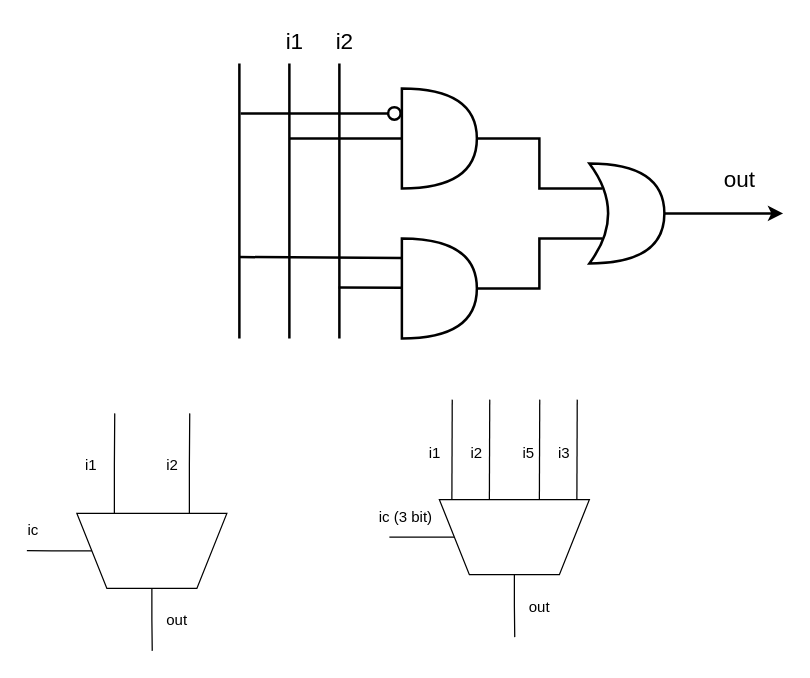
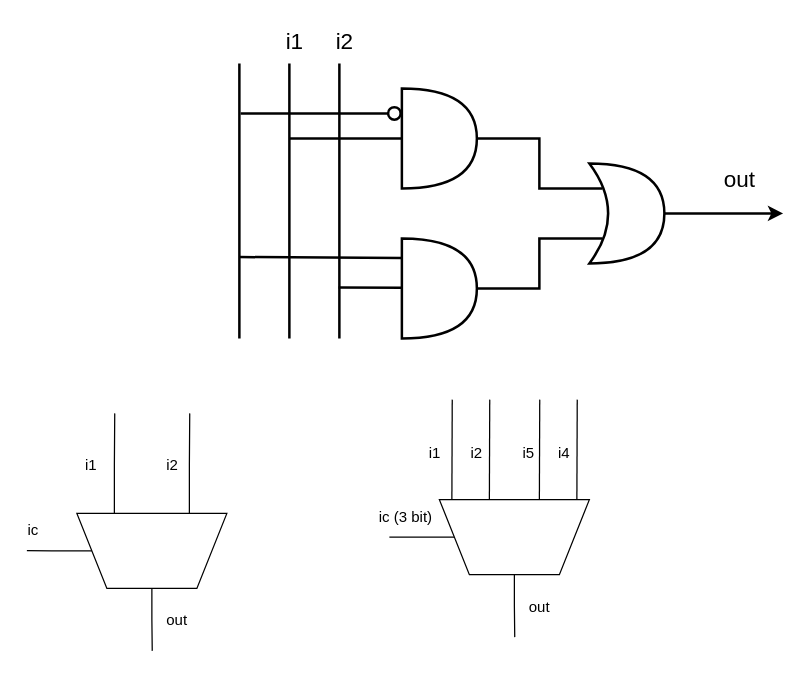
  <mxCell id="0" />
  <mxCell id="1" parent="0" />
  <mxCell id="2" style="edgeStyle=elbowEdgeStyle;rounded=0;orthogonalLoop=1;jettySize=auto;html=1;exitX=1;exitY=0.5;exitDx=0;exitDy=0;exitPerimeter=0;startArrow=none;startFill=0;endArrow=classic;endFill=1;strokeColor=#000000;strokeWidth=2;" parent="1" source="3" edge="1"><mxGeometry relative="1" as="geometry"><mxPoint x="626" y="170" as="targetPoint" /></mxGeometry></mxCell>
  <mxCell id="3" value="" style="shape=xor;whiteSpace=wrap;html=1;strokeWidth=2;" parent="1" vertex="1"><mxGeometry x="471" y="130" width="60" height="80" as="geometry" /></mxCell>
  <mxCell id="4" value="" style="shape=or;whiteSpace=wrap;html=1;strokeWidth=2;" parent="1" vertex="1"><mxGeometry x="321" y="70" width="60" height="80" as="geometry" /></mxCell>
  <mxCell id="5" value="&lt;font style=&quot;font-size: 18px&quot;&gt;i1&lt;/font&gt;" style="text;html=1;resizable=0;points=[];autosize=1;align=center;verticalAlign=top;spacingTop=-4;" parent="1" vertex="1"><mxGeometry x="220" y="20" width="30" height="20" as="geometry" /></mxCell>
  <mxCell id="6" value="&lt;font style=&quot;font-size: 18px&quot;&gt;i2&lt;/font&gt;" style="text;html=1;resizable=0;points=[];autosize=1;align=center;verticalAlign=top;spacingTop=-4;" parent="1" vertex="1"><mxGeometry x="260" y="20" width="30" height="20" as="geometry" /></mxCell>
  <mxCell id="7" value="" style="line;strokeWidth=2;direction=south;html=1;" parent="1" vertex="1"><mxGeometry x="186" y="50" width="10" height="220" as="geometry" /></mxCell>
  <mxCell id="8" value="" style="line;strokeWidth=2;direction=south;html=1;" parent="1" vertex="1"><mxGeometry x="226" y="50" width="10" height="220" as="geometry" /></mxCell>
  <mxCell id="9" value="" style="line;strokeWidth=2;direction=south;html=1;" parent="1" vertex="1"><mxGeometry x="266" y="50" width="10" height="220" as="geometry" /></mxCell>
  <mxCell id="10" style="edgeStyle=none;rounded=0;orthogonalLoop=1;jettySize=auto;html=1;strokeColor=#000000;strokeWidth=2;startArrow=none;startFill=0;endArrow=none;endFill=0;startSize=10;exitX=0;exitY=0.5;exitDx=0;exitDy=0;exitPerimeter=0;" parent="1" edge="1" source="4"><mxGeometry relative="1" as="geometry"><mxPoint x="315" y="111" as="sourcePoint" /><mxPoint x="231" y="110" as="targetPoint" /></mxGeometry></mxCell>
  <mxCell id="11" style="edgeStyle=elbowEdgeStyle;rounded=0;orthogonalLoop=1;jettySize=auto;html=1;exitX=1;exitY=0.5;exitDx=0;exitDy=0;exitPerimeter=0;startArrow=none;startFill=0;endArrow=none;endFill=0;strokeColor=#000000;strokeWidth=2;entryX=0.175;entryY=0.75;entryDx=0;entryDy=0;entryPerimeter=0;" parent="1" source="12" target="3" edge="1"><mxGeometry relative="1" as="geometry"><Array as="points"><mxPoint x="431" y="250" /></Array><mxPoint x="431" y="240" as="targetPoint" /></mxGeometry></mxCell>
  <mxCell id="12" value="" style="shape=or;whiteSpace=wrap;html=1;strokeWidth=2;" parent="1" vertex="1"><mxGeometry x="321" y="190" width="60" height="80" as="geometry" /></mxCell>
  <mxCell id="13" style="edgeStyle=none;rounded=0;orthogonalLoop=1;jettySize=auto;html=1;exitX=0;exitY=0.25;exitDx=0;exitDy=0;exitPerimeter=0;strokeColor=#000000;strokeWidth=2;startArrow=none;startFill=0;endArrow=none;endFill=0;entryX=0.137;entryY=0.567;entryDx=0;entryDy=0;entryPerimeter=0;" parent="1" edge="1"><mxGeometry relative="1" as="geometry"><mxPoint x="321" y="229.5" as="sourcePoint" /><mxPoint x="270.33" y="229.33" as="targetPoint" /></mxGeometry></mxCell>
  <mxCell id="14" style="edgeStyle=elbowEdgeStyle;rounded=0;orthogonalLoop=1;jettySize=auto;html=1;exitX=1;exitY=0.5;exitDx=0;exitDy=0;exitPerimeter=0;startArrow=none;startFill=0;endArrow=none;endFill=0;strokeColor=#000000;strokeWidth=2;entryX=0.175;entryY=0.25;entryDx=0;entryDy=0;entryPerimeter=0;" parent="1" source="4" target="3" edge="1"><mxGeometry relative="1" as="geometry"><mxPoint x="381" y="110" as="sourcePoint" /><mxPoint x="569" y="319" as="targetPoint" /></mxGeometry></mxCell>
  <mxCell id="15" value="&lt;font style=&quot;font-size: 18px&quot;&gt;out&lt;/font&gt;" style="text;html=1;resizable=0;points=[];autosize=1;align=center;verticalAlign=top;spacingTop=-4;" parent="1" vertex="1"><mxGeometry x="571" y="130" width="40" height="20" as="geometry" /></mxCell>
  <mxCell id="16" style="edgeStyle=none;rounded=0;orthogonalLoop=1;jettySize=auto;html=1;entryX=0.182;entryY=0.4;entryDx=0;entryDy=0;entryPerimeter=0;strokeColor=#000000;strokeWidth=2;startArrow=oval;startFill=0;endArrow=none;endFill=0;startSize=10;" parent="1" target="7" edge="1"><mxGeometry relative="1" as="geometry"><mxPoint x="315" y="90" as="sourcePoint" /></mxGeometry></mxCell>
  <mxCell id="17" style="edgeStyle=none;rounded=0;orthogonalLoop=1;jettySize=auto;html=1;entryX=0.066;entryY=0.4;entryDx=0;entryDy=0;entryPerimeter=0;strokeColor=#000000;strokeWidth=2;startArrow=none;startFill=0;endArrow=none;endFill=0;startSize=10;exitX=0.004;exitY=0.195;exitDx=0;exitDy=0;exitPerimeter=0;" parent="1" edge="1" source="12"><mxGeometry relative="1" as="geometry"><mxPoint x="314" y="206" as="sourcePoint" /><mxPoint x="191" y="204.94" as="targetPoint" /></mxGeometry></mxCell>
  <mxCell id="18" style="edgeStyle=orthogonalEdgeStyle;rounded=0;orthogonalLoop=1;jettySize=auto;html=1;exitX=0.75;exitY=1;exitDx=0;exitDy=0;startArrow=none;startFill=0;endArrow=none;endFill=0;" edge="1" parent="1" source="22"><mxGeometry relative="1" as="geometry"><mxPoint x="91.286" y="330" as="targetPoint" /></mxGeometry></mxCell>
  <mxCell id="19" style="edgeStyle=orthogonalEdgeStyle;rounded=0;orthogonalLoop=1;jettySize=auto;html=1;exitX=0.25;exitY=1;exitDx=0;exitDy=0;startArrow=none;startFill=0;endArrow=none;endFill=0;" edge="1" parent="1" source="22"><mxGeometry relative="1" as="geometry"><mxPoint x="151.286" y="330" as="targetPoint" /></mxGeometry></mxCell>
  <mxCell id="20" style="edgeStyle=orthogonalEdgeStyle;rounded=0;orthogonalLoop=1;jettySize=auto;html=1;exitX=1;exitY=0.5;exitDx=0;exitDy=0;startArrow=none;startFill=0;endArrow=none;endFill=0;" edge="1" parent="1" source="22"><mxGeometry relative="1" as="geometry"><mxPoint x="21" y="439.857" as="targetPoint" /></mxGeometry></mxCell>
  <mxCell id="21" style="edgeStyle=orthogonalEdgeStyle;rounded=0;orthogonalLoop=1;jettySize=auto;html=1;exitX=0.5;exitY=0;exitDx=0;exitDy=0;startArrow=none;startFill=0;endArrow=none;endFill=0;" edge="1" parent="1" source="22"><mxGeometry relative="1" as="geometry"><mxPoint x="121.286" y="520" as="targetPoint" /></mxGeometry></mxCell>
  <mxCell id="22" value="" style="shape=trapezoid;perimeter=trapezoidPerimeter;whiteSpace=wrap;html=1;rotation=180;" vertex="1" parent="1"><mxGeometry x="61" y="410" width="120" height="60" as="geometry" /></mxCell>
  <mxCell id="23" value="i1" style="text;html=1;resizable=0;points=[];autosize=1;align=left;verticalAlign=top;spacingTop=-4;" vertex="1" parent="1"><mxGeometry x="66" y="362" width="30" height="20" as="geometry" /></mxCell>
  <mxCell id="24" value="i2" style="text;html=1;resizable=0;points=[];autosize=1;align=left;verticalAlign=top;spacingTop=-4;" vertex="1" parent="1"><mxGeometry x="131" y="362" width="30" height="20" as="geometry" /></mxCell>
  <mxCell id="25" value="ic" style="text;html=1;resizable=0;points=[];autosize=1;align=left;verticalAlign=top;spacingTop=-4;" vertex="1" parent="1"><mxGeometry x="20" y="414" width="30" height="20" as="geometry" /></mxCell>
  <mxCell id="26" value="out" style="text;html=1;resizable=0;points=[];autosize=1;align=left;verticalAlign=top;spacingTop=-4;" vertex="1" parent="1"><mxGeometry x="131" y="486" width="40" height="20" as="geometry" /></mxCell>
  <mxCell id="27" style="edgeStyle=orthogonalEdgeStyle;rounded=0;orthogonalLoop=1;jettySize=auto;html=1;exitX=1;exitY=0.5;exitDx=0;exitDy=0;startArrow=none;startFill=0;endArrow=none;endFill=0;" edge="1" source="29" parent="1"><mxGeometry relative="1" as="geometry"><mxPoint x="311" y="429" as="targetPoint" /></mxGeometry></mxCell>
  <mxCell id="28" style="edgeStyle=orthogonalEdgeStyle;rounded=0;orthogonalLoop=1;jettySize=auto;html=1;exitX=0.5;exitY=0;exitDx=0;exitDy=0;startArrow=none;startFill=0;endArrow=none;endFill=0;" edge="1" source="29" parent="1"><mxGeometry relative="1" as="geometry"><mxPoint x="411.286" y="509" as="targetPoint" /></mxGeometry></mxCell>
  <mxCell id="29" value="" style="shape=trapezoid;perimeter=trapezoidPerimeter;whiteSpace=wrap;html=1;rotation=180;" vertex="1" parent="1"><mxGeometry x="351" y="399" width="120" height="60" as="geometry" /></mxCell>
  <mxCell id="30" value="i1" style="text;html=1;resizable=0;points=[];autosize=1;align=left;verticalAlign=top;spacingTop=-4;" vertex="1" parent="1"><mxGeometry x="341" y="352" width="30" height="20" as="geometry" /></mxCell>
  <mxCell id="31" value="i5" style="text;html=1;resizable=0;points=[];autosize=1;align=left;verticalAlign=top;spacingTop=-4;" vertex="1" parent="1"><mxGeometry x="416" y="352" width="30" height="20" as="geometry" /></mxCell>
  <mxCell id="32" value="ic (3 bit)" style="text;html=1;resizable=0;points=[];autosize=1;align=left;verticalAlign=top;spacingTop=-4;" vertex="1" parent="1"><mxGeometry x="301" y="403" width="70" height="20" as="geometry" /></mxCell>
  <mxCell id="33" value="out" style="text;html=1;resizable=0;points=[];autosize=1;align=left;verticalAlign=top;spacingTop=-4;" vertex="1" parent="1"><mxGeometry x="421" y="475" width="40" height="20" as="geometry" /></mxCell>
  <mxCell id="34" style="rounded=0;orthogonalLoop=1;jettySize=auto;html=1;exitX=0.75;exitY=1;exitDx=0;exitDy=0;startArrow=none;startFill=0;endArrow=none;endFill=0;" edge="1" parent="1"><mxGeometry relative="1" as="geometry"><mxPoint x="361.286" y="319" as="targetPoint" /><mxPoint x="361" y="399" as="sourcePoint" /></mxGeometry></mxCell>
  <mxCell id="35" style="rounded=0;orthogonalLoop=1;jettySize=auto;html=1;exitX=0.75;exitY=1;exitDx=0;exitDy=0;startArrow=none;startFill=0;endArrow=none;endFill=0;" edge="1" parent="1"><mxGeometry relative="1" as="geometry"><mxPoint x="391.286" y="319" as="targetPoint" /><mxPoint x="391" y="399" as="sourcePoint" /></mxGeometry></mxCell>
  <mxCell id="36" style="rounded=0;orthogonalLoop=1;jettySize=auto;html=1;exitX=0.75;exitY=1;exitDx=0;exitDy=0;startArrow=none;startFill=0;endArrow=none;endFill=0;" edge="1" parent="1"><mxGeometry relative="1" as="geometry"><mxPoint x="431.286" y="319" as="targetPoint" /><mxPoint x="431" y="399" as="sourcePoint" /></mxGeometry></mxCell>
  <mxCell id="37" style="rounded=0;orthogonalLoop=1;jettySize=auto;html=1;exitX=0.75;exitY=1;exitDx=0;exitDy=0;startArrow=none;startFill=0;endArrow=none;endFill=0;" edge="1" parent="1"><mxGeometry relative="1" as="geometry"><mxPoint x="461.286" y="319" as="targetPoint" /><mxPoint x="461" y="399" as="sourcePoint" /></mxGeometry></mxCell>
  <mxCell id="38" value="&amp;nbsp;i2" style="text;html=1;resizable=0;points=[];autosize=1;align=left;verticalAlign=top;spacingTop=-4;" vertex="1" parent="1"><mxGeometry x="371" y="352" width="30" height="20" as="geometry" /></mxCell>
- <mxCell id="39" value="&amp;nbsp;i3" style="text;html=1;resizable=0;points=[];autosize=1;align=left;verticalAlign=top;spacingTop=-4;" vertex="1" parent="1"><mxGeometry x="441" y="352" width="30" height="20" as="geometry" /></mxCell>
+ <mxCell id="39" value="&amp;nbsp;i4" style="text;html=1;resizable=0;points=[];autosize=1;align=left;verticalAlign=top;spacingTop=-4;" vertex="1" parent="1"><mxGeometry x="441" y="352" width="30" height="20" as="geometry" /></mxCell>
